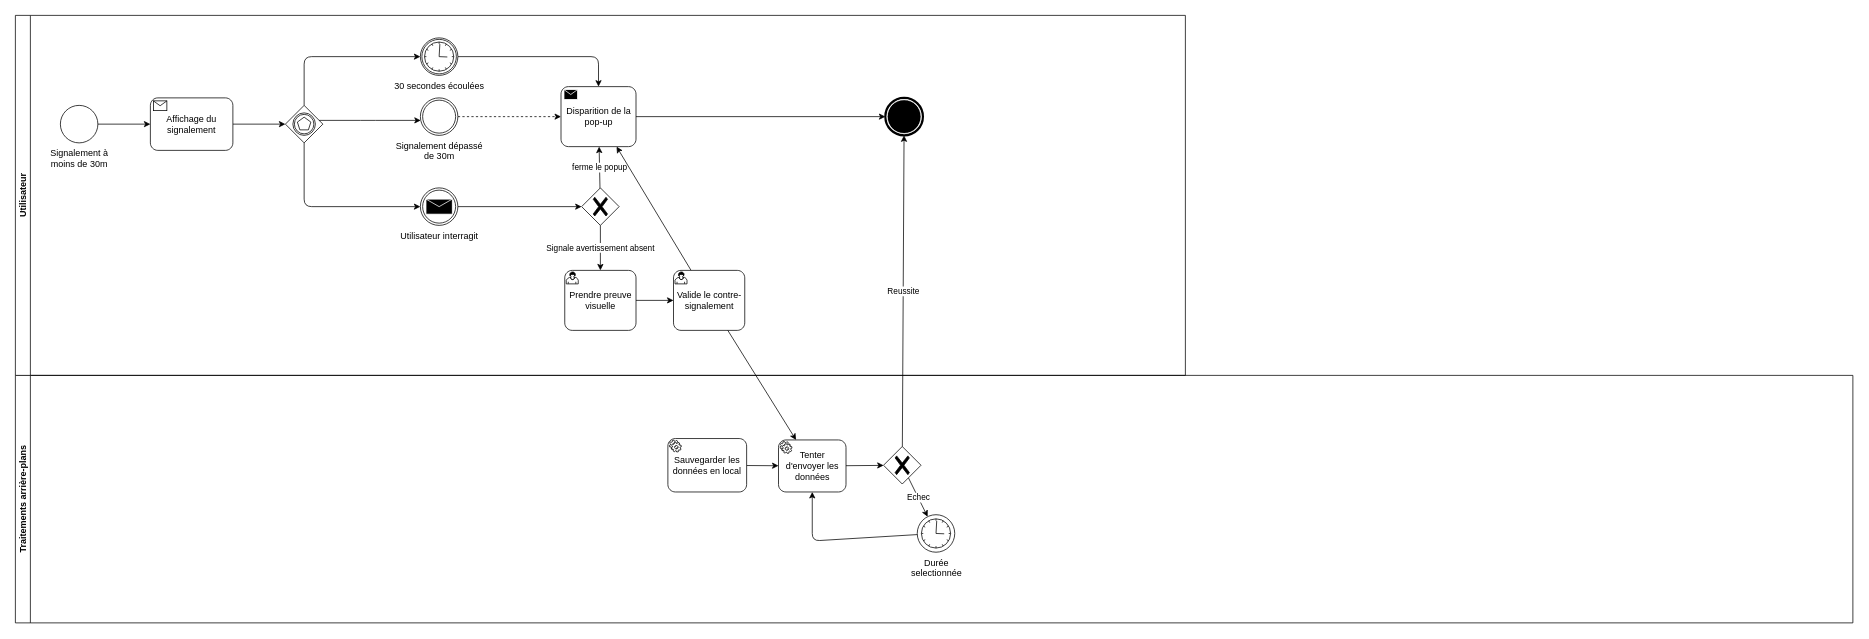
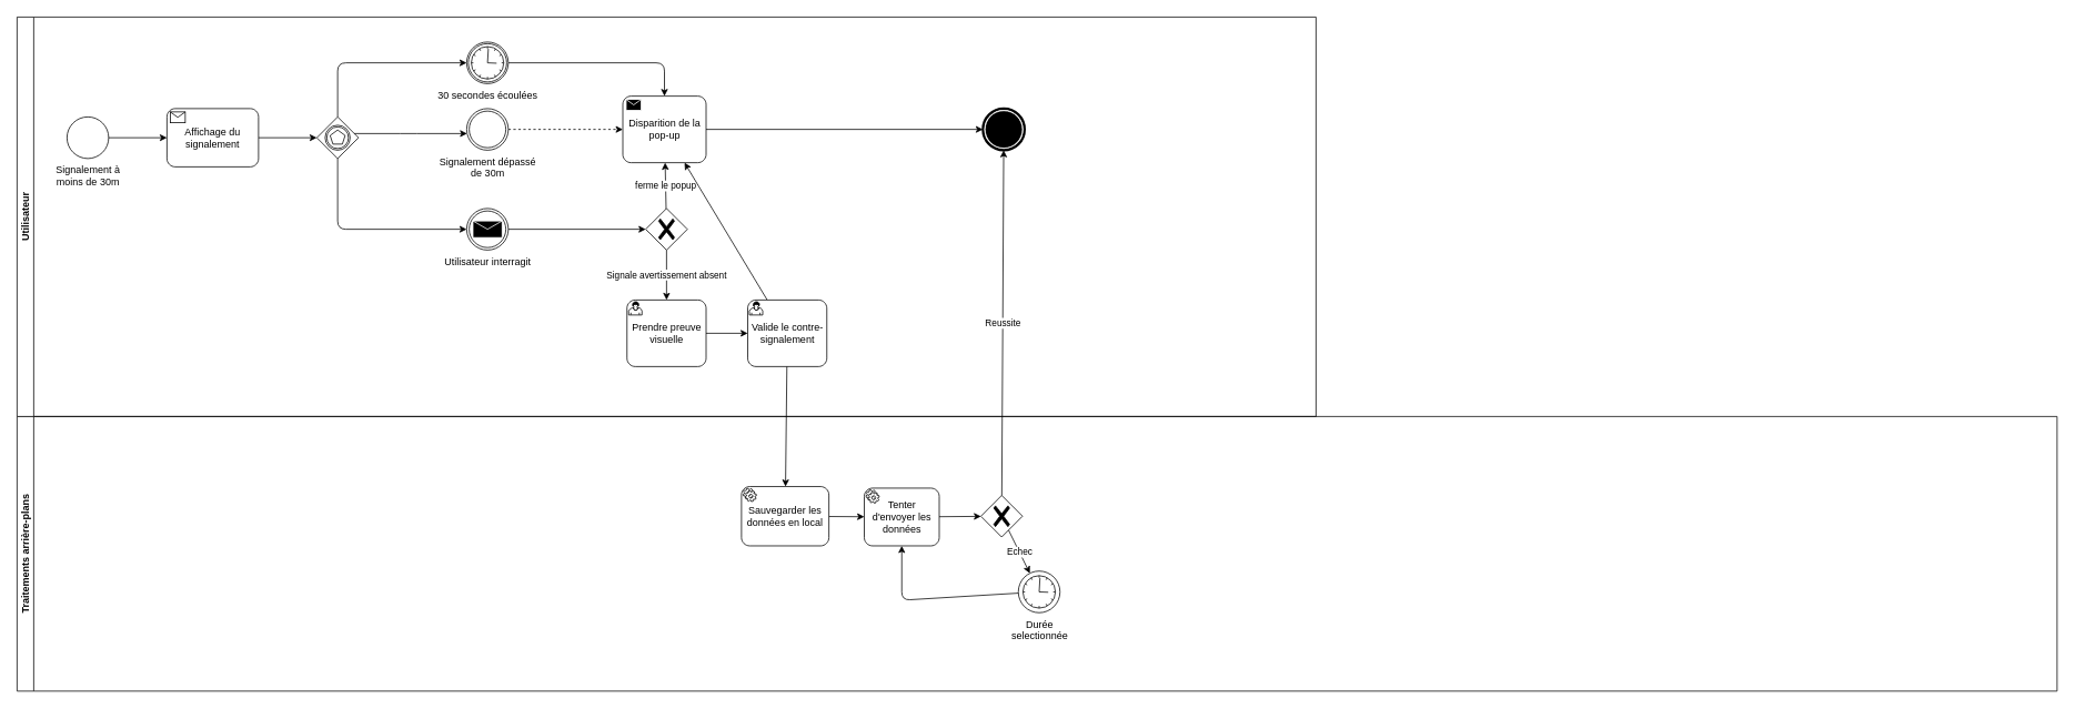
  <mxCell id="0" />
  <mxCell id="1" parent="0" />
  <mxCell id="2" value="Traitements arrière-plans" style="swimlane;startSize=20;horizontal=0;html=1;whiteSpace=wrap;" vertex="1" parent="1"><mxGeometry y="500" width="2450" height="330" as="geometry" x="20" /></mxCell>
  <mxCell id="3" style="edgeStyle=none;html=1;" edge="1" parent="2" source="4" target="6"><mxGeometry relative="1" as="geometry" /></mxCell>
  <mxCell id="4" value="Sauvegarder les données en local" style="points=[[0.25,0,0],[0.5,0,0],[0.75,0,0],[1,0.25,0],[1,0.5,0],[1,0.75,0],[0.75,1,0],[0.5,1,0],[0.25,1,0],[0,0.75,0],[0,0.5,0],[0,0.25,0]];shape=mxgraph.bpmn.task;whiteSpace=wrap;rectStyle=rounded;size=10;html=1;taskMarker=service;" vertex="1" parent="2"><mxGeometry x="870" y="84.22" width="105" height="71.25" as="geometry" /></mxCell>
  <mxCell id="5" style="edgeStyle=none;html=1;" edge="1" parent="2" source="6" target="8"><mxGeometry relative="1" as="geometry" /></mxCell>
  <mxCell id="6" value="Tenter d'envoyer les données" style="points=[[0.25,0,0],[0.5,0,0],[0.75,0,0],[1,0.25,0],[1,0.5,0],[1,0.75,0],[0.75,1,0],[0.5,1,0],[0.25,1,0],[0,0.75,0],[0,0.5,0],[0,0.25,0]];shape=mxgraph.bpmn.task;whiteSpace=wrap;rectStyle=rounded;size=10;html=1;taskMarker=service;" vertex="1" parent="2"><mxGeometry x="1017.5" y="86.09" width="90" height="69.38" as="geometry" /></mxCell>
  <mxCell id="7" value="Echec" style="edgeStyle=none;html=1;" edge="1" parent="2" source="8" target="10"><mxGeometry relative="1" as="geometry" /></mxCell>
  <mxCell id="8" value="" style="points=[[0.25,0.25,0],[0.5,0,0],[0.75,0.25,0],[1,0.5,0],[0.75,0.75,0],[0.5,1,0],[0.25,0.75,0],[0,0.5,0]];shape=mxgraph.bpmn.gateway2;html=1;verticalLabelPosition=bottom;labelBackgroundColor=#ffffff;verticalAlign=top;align=center;perimeter=rhombusPerimeter;outlineConnect=0;outline=none;symbol=none;gwType=exclusive;" vertex="1" parent="2"><mxGeometry x="1157.5" y="94.84" width="50" height="50" as="geometry" /></mxCell>
  <mxCell id="9" style="edgeStyle=none;html=1;" edge="1" parent="2" source="10" target="6"><mxGeometry relative="1" as="geometry"><Array as="points"><mxPoint x="1062.5" y="220.78" /></Array></mxGeometry></mxCell>
  <mxCell id="10" value="Durée &lt;br&gt;selectionnée" style="points=[[0.145,0.145,0],[0.5,0,0],[0.855,0.145,0],[1,0.5,0],[0.855,0.855,0],[0.5,1,0],[0.145,0.855,0],[0,0.5,0]];shape=mxgraph.bpmn.event;html=1;verticalLabelPosition=bottom;labelBackgroundColor=#ffffff;verticalAlign=top;align=center;perimeter=ellipsePerimeter;outlineConnect=0;aspect=fixed;outline=standard;symbol=timer;" vertex="1" parent="2"><mxGeometry x="1202.5" y="185.78" width="50" height="50" as="geometry" /></mxCell>
  <mxCell id="11" value="Utilisateur" style="swimlane;startSize=20;horizontal=0;html=1;whiteSpace=wrap;" vertex="1" parent="1"><mxGeometry width="1560" height="480" as="geometry" x="20" y="20" /></mxCell>
  <mxCell id="12" value="Signalement à &lt;br&gt;moins de 30m" style="points=[[0.145,0.145,0],[0.5,0,0],[0.855,0.145,0],[1,0.5,0],[0.855,0.855,0],[0.5,1,0],[0.145,0.855,0],[0,0.5,0]];shape=mxgraph.bpmn.event;html=1;verticalLabelPosition=bottom;labelBackgroundColor=#ffffff;verticalAlign=top;align=center;perimeter=ellipsePerimeter;outlineConnect=0;aspect=fixed;outline=standard;symbol=general;" parent="11" vertex="1"><mxGeometry x="60" y="120" width="50" height="50" as="geometry" /></mxCell>
  <mxCell id="13" value="" style="points=[[0.25,0.25,0],[0.5,0,0],[0.75,0.25,0],[1,0.5,0],[0.75,0.75,0],[0.5,1,0],[0.25,0.75,0],[0,0.5,0]];shape=mxgraph.bpmn.gateway2;html=1;verticalLabelPosition=bottom;labelBackgroundColor=#ffffff;verticalAlign=top;align=center;perimeter=rhombusPerimeter;outlineConnect=0;outline=catching;symbol=multiple;" parent="11" vertex="1"><mxGeometry x="360" y="120" width="50" height="50" as="geometry" /></mxCell>
  <mxCell id="14" style="edgeStyle=none;html=1;dashed=1;" edge="1" parent="11" source="15" target="24"><mxGeometry relative="1" as="geometry" /></mxCell>
  <mxCell id="15" value="Signalement dépassé &lt;br&gt;de 30m" style="points=[[0.145,0.145,0],[0.5,0,0],[0.855,0.145,0],[1,0.5,0],[0.855,0.855,0],[0.5,1,0],[0.145,0.855,0],[0,0.5,0]];shape=mxgraph.bpmn.event;html=1;verticalLabelPosition=bottom;labelBackgroundColor=#ffffff;verticalAlign=top;align=center;perimeter=ellipsePerimeter;outlineConnect=0;aspect=fixed;outline=throwing;symbol=general;" parent="11" vertex="1"><mxGeometry x="540" y="110" width="50" height="50" as="geometry" /></mxCell>
  <mxCell id="16" style="edgeStyle=orthogonalEdgeStyle;html=1;" parent="11" source="13" target="15" edge="1"><mxGeometry relative="1" as="geometry"><Array as="points"><mxPoint x="470" y="140" /><mxPoint x="470" y="140" /></Array></mxGeometry></mxCell>
  <mxCell id="17" style="edgeStyle=none;html=1;" parent="11" source="18" target="13" edge="1"><mxGeometry relative="1" as="geometry" /></mxCell>
  <mxCell id="18" value="Affichage du signalement" style="points=[[0.25,0,0],[0.5,0,0],[0.75,0,0],[1,0.25,0],[1,0.5,0],[1,0.75,0],[0.75,1,0],[0.5,1,0],[0.25,1,0],[0,0.75,0],[0,0.5,0],[0,0.25,0]];shape=mxgraph.bpmn.task;whiteSpace=wrap;rectStyle=rounded;size=10;html=1;taskMarker=receive;" parent="11" vertex="1"><mxGeometry x="180" y="110" width="110" height="70" as="geometry" /></mxCell>
  <mxCell id="19" style="edgeStyle=none;html=1;" parent="11" source="12" target="18" edge="1"><mxGeometry relative="1" as="geometry" /></mxCell>
  <mxCell id="20" value="Utilisateur interragit" style="points=[[0.145,0.145,0],[0.5,0,0],[0.855,0.145,0],[1,0.5,0],[0.855,0.855,0],[0.5,1,0],[0.145,0.855,0],[0,0.5,0]];shape=mxgraph.bpmn.event;html=1;verticalLabelPosition=bottom;labelBackgroundColor=#ffffff;verticalAlign=top;align=center;perimeter=ellipsePerimeter;outlineConnect=0;aspect=fixed;outline=throwing;symbol=message;" parent="11" vertex="1"><mxGeometry x="540" y="230" width="50" height="50" as="geometry" /></mxCell>
  <mxCell id="21" style="edgeStyle=orthogonalEdgeStyle;html=1;" parent="11" source="13" target="20" edge="1"><mxGeometry relative="1" as="geometry"><Array as="points"><mxPoint x="385" y="255" /></Array></mxGeometry></mxCell>
  <mxCell id="22" value="" style="points=[[0.145,0.145,0],[0.5,0,0],[0.855,0.145,0],[1,0.5,0],[0.855,0.855,0],[0.5,1,0],[0.145,0.855,0],[0,0.5,0]];shape=mxgraph.bpmn.event;html=1;verticalLabelPosition=bottom;labelBackgroundColor=#ffffff;verticalAlign=top;align=center;perimeter=ellipsePerimeter;outlineConnect=0;aspect=fixed;outline=end;symbol=terminate;" parent="11" vertex="1"><mxGeometry x="1160" y="110" width="50" height="50" as="geometry" /></mxCell>
  <mxCell id="23" style="edgeStyle=orthogonalEdgeStyle;html=1;" parent="11" source="24" target="22" edge="1"><mxGeometry relative="1" as="geometry" /></mxCell>
  <mxCell id="24" value="Disparition de la &lt;br&gt;pop-up" style="points=[[0.25,0,0],[0.5,0,0],[0.75,0,0],[1,0.25,0],[1,0.5,0],[1,0.75,0],[0.75,1,0],[0.5,1,0],[0.25,1,0],[0,0.75,0],[0,0.5,0],[0,0.25,0]];shape=mxgraph.bpmn.task;whiteSpace=wrap;rectStyle=rounded;size=10;html=1;taskMarker=send;" parent="11" vertex="1"><mxGeometry x="727.5" y="95" width="100" height="80" as="geometry" /></mxCell>
  <mxCell id="25" style="edgeStyle=orthogonalEdgeStyle;html=1;" parent="11" source="26" target="24" edge="1"><mxGeometry relative="1" as="geometry"><mxPoint x="665" y="120" as="targetPoint" /></mxGeometry></mxCell>
  <mxCell id="26" value="30 secondes écoulées" style="points=[[0.145,0.145,0],[0.5,0,0],[0.855,0.145,0],[1,0.5,0],[0.855,0.855,0],[0.5,1,0],[0.145,0.855,0],[0,0.5,0]];shape=mxgraph.bpmn.event;html=1;verticalLabelPosition=bottom;labelBackgroundColor=#ffffff;verticalAlign=top;align=center;perimeter=ellipsePerimeter;outlineConnect=0;aspect=fixed;outline=boundInt;symbol=timer;" parent="11" vertex="1"><mxGeometry x="540" y="30" width="50" height="50" as="geometry" /></mxCell>
  <mxCell id="27" style="edgeStyle=orthogonalEdgeStyle;html=1;" parent="11" source="13" target="26" edge="1"><mxGeometry relative="1" as="geometry"><Array as="points"><mxPoint x="385" y="55" /></Array></mxGeometry></mxCell>
  <mxCell id="28" value="ferme le popup" style="edgeStyle=none;html=1;" edge="1" parent="11" source="29" target="24"><mxGeometry relative="1" as="geometry" /></mxCell>
  <mxCell id="29" value="" style="points=[[0.25,0.25,0],[0.5,0,0],[0.75,0.25,0],[1,0.5,0],[0.75,0.75,0],[0.5,1,0],[0.25,0.75,0],[0,0.5,0]];shape=mxgraph.bpmn.gateway2;html=1;verticalLabelPosition=bottom;labelBackgroundColor=#ffffff;verticalAlign=top;align=center;perimeter=rhombusPerimeter;outlineConnect=0;outline=none;symbol=none;gwType=exclusive;" parent="11" vertex="1"><mxGeometry x="755" y="230" width="50" height="50" as="geometry" /></mxCell>
  <mxCell id="30" style="edgeStyle=orthogonalEdgeStyle;html=1;" parent="11" source="20" target="29" edge="1"><mxGeometry relative="1" as="geometry" /></mxCell>
  <mxCell id="31" value="Prendre preuve visuelle" style="points=[[0.25,0,0],[0.5,0,0],[0.75,0,0],[1,0.25,0],[1,0.5,0],[1,0.75,0],[0.75,1,0],[0.5,1,0],[0.25,1,0],[0,0.75,0],[0,0.5,0],[0,0.25,0]];shape=mxgraph.bpmn.task;whiteSpace=wrap;rectStyle=rounded;size=10;html=1;taskMarker=user;" parent="11" vertex="1"><mxGeometry x="732.5" y="340" width="95" height="80" as="geometry" /></mxCell>
  <mxCell id="32" value="Signale avertissement absent" style="edgeStyle=none;html=1;" edge="1" parent="11" source="29" target="31"><mxGeometry relative="1" as="geometry" /></mxCell>
  <mxCell id="33" style="edgeStyle=none;html=1;" edge="1" parent="11" source="34" target="24"><mxGeometry relative="1" as="geometry" /></mxCell>
  <mxCell id="34" value="Valide le contre-signalement" style="points=[[0.25,0,0],[0.5,0,0],[0.75,0,0],[1,0.25,0],[1,0.5,0],[1,0.75,0],[0.75,1,0],[0.5,1,0],[0.25,1,0],[0,0.75,0],[0,0.5,0],[0,0.25,0]];shape=mxgraph.bpmn.task;whiteSpace=wrap;rectStyle=rounded;size=10;html=1;taskMarker=user;" vertex="1" parent="11"><mxGeometry x="877.5" y="340" width="95" height="80" as="geometry" /></mxCell>
  <mxCell id="35" style="edgeStyle=none;html=1;" edge="1" parent="11" source="31" target="34"><mxGeometry relative="1" as="geometry" /></mxCell>
- <mxCell id="36" style="edgeStyle=none;html=1;" edge="1" parent="1" source="34" target="6"><mxGeometry relative="1" as="geometry" /></mxCell>
+ <mxCell id="36" style="edgeStyle=none;html=1;" edge="1" parent="1" source="34" target="4"><mxGeometry relative="1" as="geometry" /></mxCell>
  <mxCell id="37" value="Reussite" style="edgeStyle=none;html=1;" edge="1" parent="1" source="8" target="22"><mxGeometry relative="1" as="geometry" /></mxCell>
